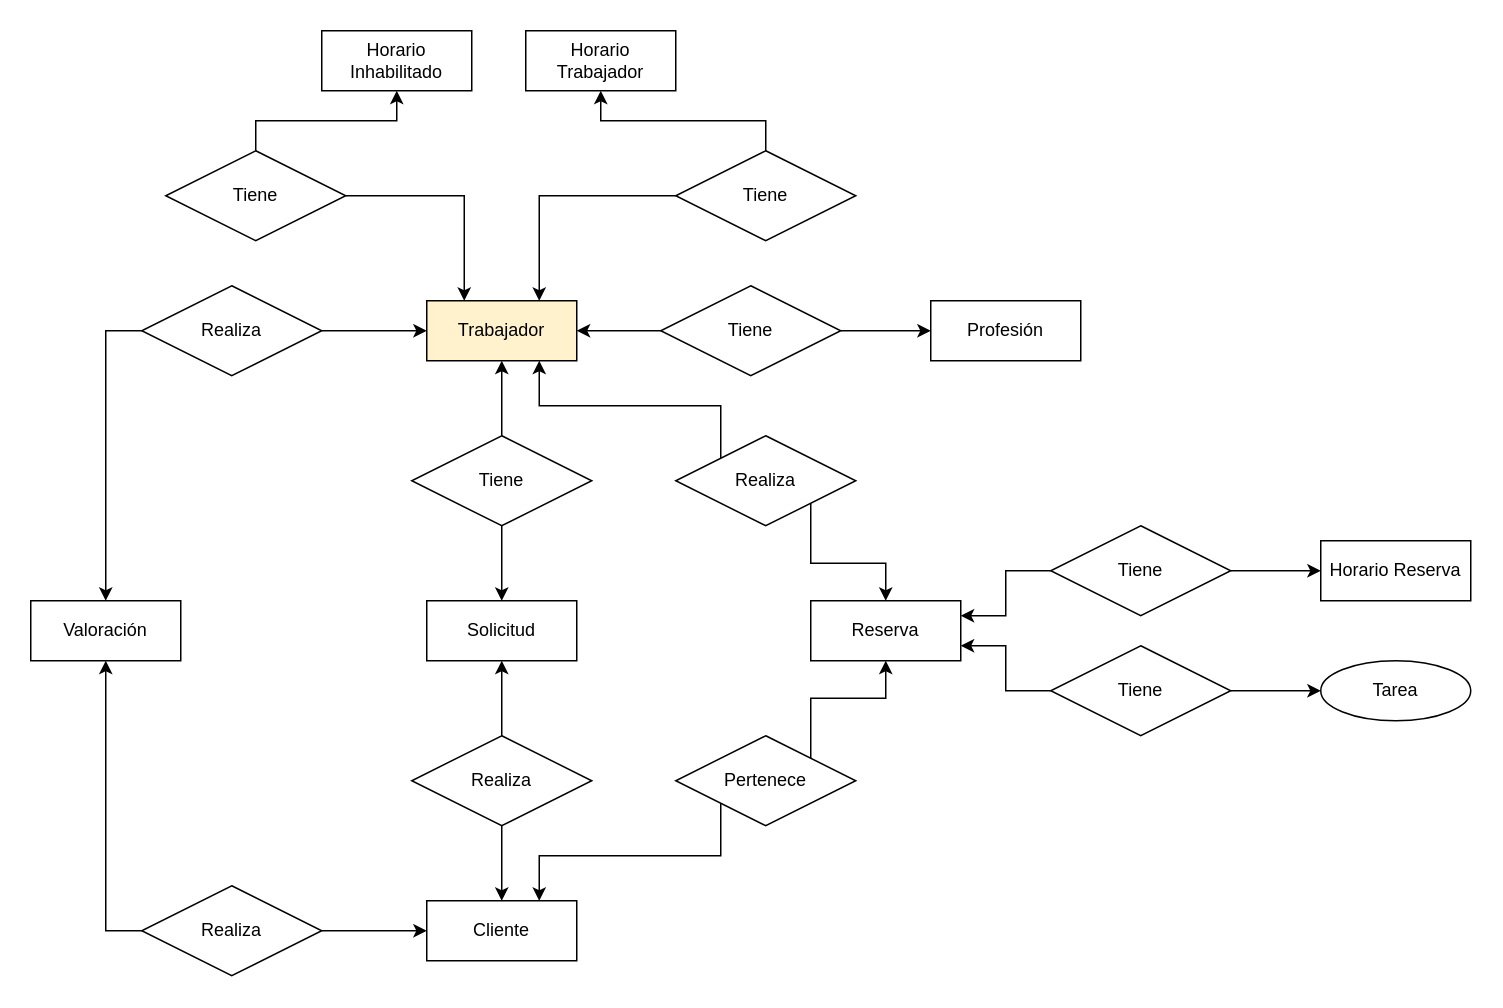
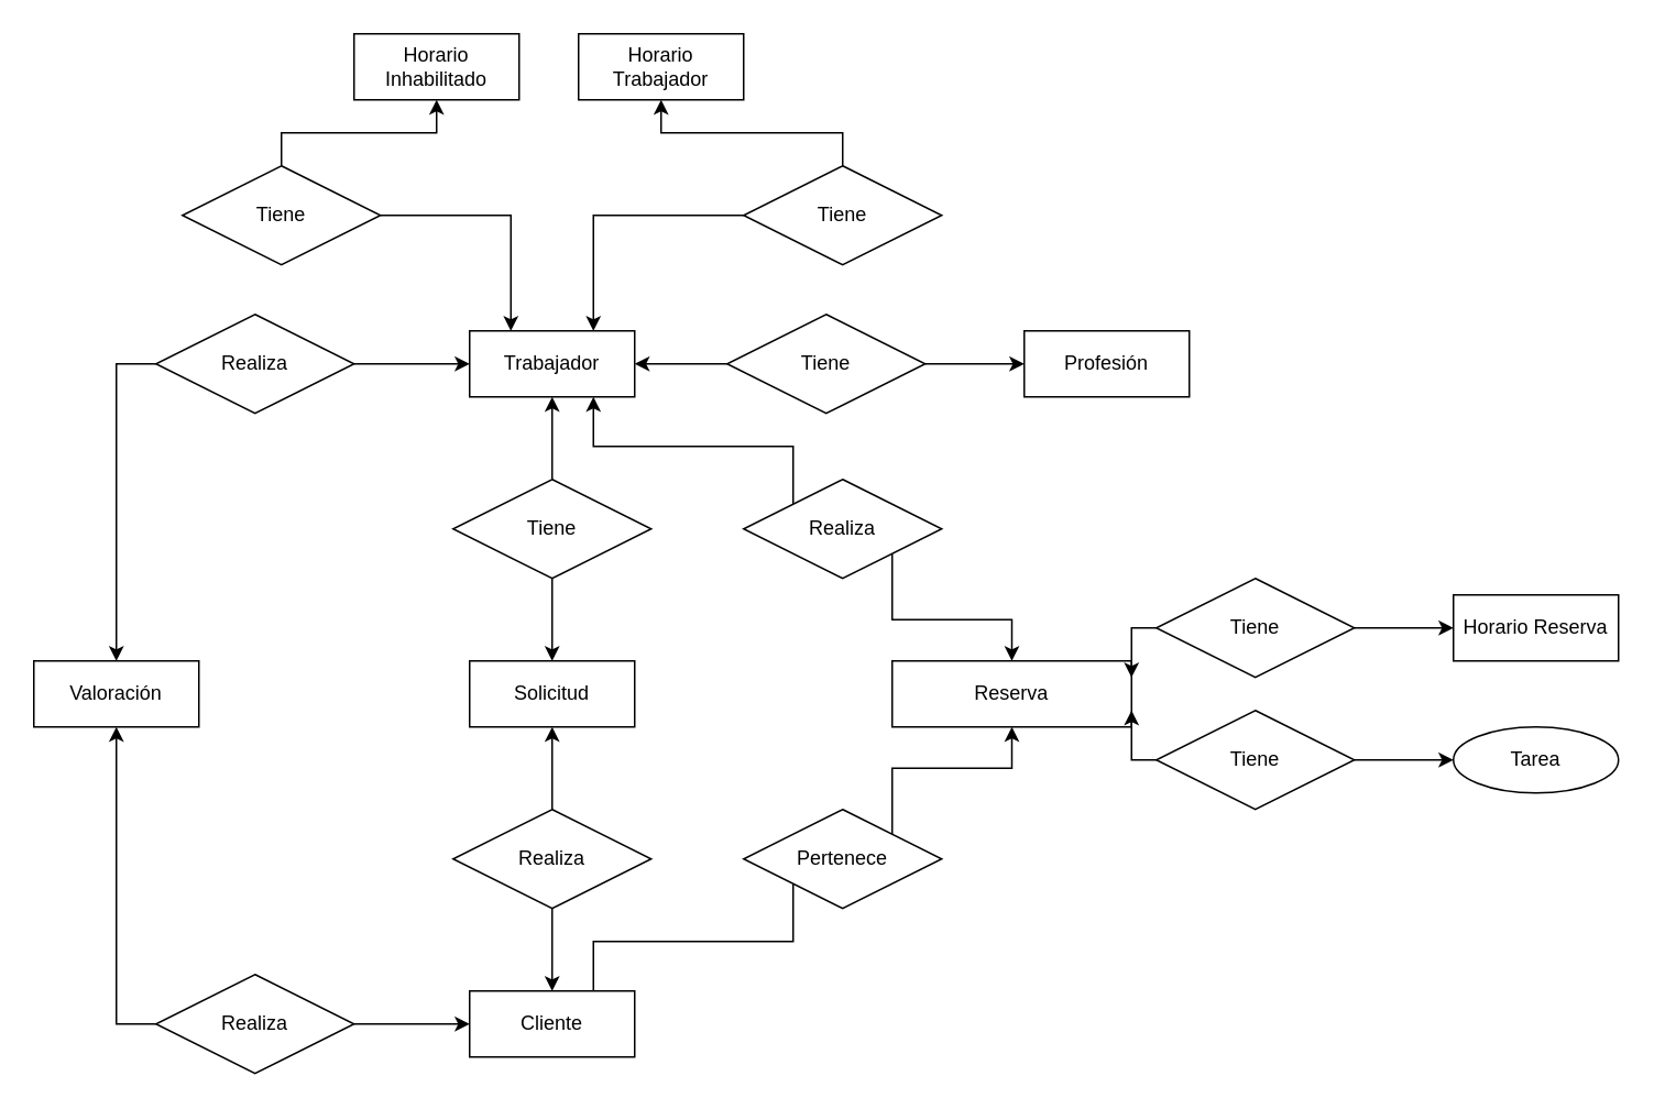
  <mxCell id="0" />
  <mxCell id="1" parent="0" />
  <mxCell id="2" value="Cliente" style="whiteSpace=wrap;html=1;align=center;" vertex="1" parent="1"><mxGeometry x="284" y="600" width="100" height="40" as="geometry" /></mxCell>
- <mxCell id="3" value="Trabajador" style="whiteSpace=wrap;html=1;align=center;fillColor=#fff2cc;" vertex="1" parent="1"><mxGeometry x="284" y="200" width="100" height="40" as="geometry" /></mxCell>
+ <mxCell id="3" value="Trabajador" style="whiteSpace=wrap;html=1;align=center;" vertex="1" parent="1"><mxGeometry x="284" y="200" width="100" height="40" as="geometry" /></mxCell>
  <mxCell id="4" value="" style="edgeStyle=orthogonalEdgeStyle;rounded=0;orthogonalLoop=1;jettySize=auto;html=1;" edge="1" parent="1" source="6" target="3"><mxGeometry relative="1" as="geometry" /></mxCell>
  <mxCell id="5" value="" style="edgeStyle=orthogonalEdgeStyle;rounded=0;orthogonalLoop=1;jettySize=auto;html=1;" edge="1" parent="1" source="6" target="7"><mxGeometry relative="1" as="geometry" /></mxCell>
  <mxCell id="6" value="Tiene" style="shape=rhombus;perimeter=rhombusPerimeter;whiteSpace=wrap;html=1;align=center;" vertex="1" parent="1"><mxGeometry x="274" y="290" width="120" height="60" as="geometry" /></mxCell>
  <mxCell id="7" value="Solicitud" style="whiteSpace=wrap;html=1;align=center;" vertex="1" parent="1"><mxGeometry x="284" y="400" width="100" height="40" as="geometry" /></mxCell>
  <mxCell id="8" value="" style="edgeStyle=orthogonalEdgeStyle;rounded=0;orthogonalLoop=1;jettySize=auto;html=1;" edge="1" parent="1" source="10" target="7"><mxGeometry relative="1" as="geometry" /></mxCell>
  <mxCell id="9" value="" style="edgeStyle=orthogonalEdgeStyle;rounded=0;orthogonalLoop=1;jettySize=auto;html=1;" edge="1" parent="1" source="10" target="2"><mxGeometry relative="1" as="geometry" /></mxCell>
  <mxCell id="10" value="Realiza" style="shape=rhombus;perimeter=rhombusPerimeter;whiteSpace=wrap;html=1;align=center;" vertex="1" parent="1"><mxGeometry x="274" y="490" width="120" height="60" as="geometry" /></mxCell>
- <mxCell id="11" value="Reserva" style="whiteSpace=wrap;html=1;align=center;" vertex="1" parent="1"><mxGeometry x="540" y="400" width="100" height="40" as="geometry" /></mxCell>
+ <mxCell id="11" value="Reserva" style="whiteSpace=wrap;html=1;align=center;" vertex="1" parent="1"><mxGeometry x="540" y="400" width="145" height="40" as="geometry" /></mxCell>
  <mxCell id="12" style="edgeStyle=orthogonalEdgeStyle;rounded=0;orthogonalLoop=1;jettySize=auto;html=1;exitX=1;exitY=1;exitDx=0;exitDy=0;entryX=0.5;entryY=0;entryDx=0;entryDy=0;" edge="1" parent="1" source="14" target="11"><mxGeometry relative="1" as="geometry" /></mxCell>
  <mxCell id="13" style="edgeStyle=orthogonalEdgeStyle;rounded=0;orthogonalLoop=1;jettySize=auto;html=1;exitX=0;exitY=0;exitDx=0;exitDy=0;entryX=0.75;entryY=1;entryDx=0;entryDy=0;" edge="1" parent="1" source="14" target="3"><mxGeometry relative="1" as="geometry"><Array as="points"><mxPoint x="480" y="270" /><mxPoint x="359" y="270" /></Array></mxGeometry></mxCell>
  <mxCell id="14" value="Realiza" style="shape=rhombus;perimeter=rhombusPerimeter;whiteSpace=wrap;html=1;align=center;" vertex="1" parent="1"><mxGeometry x="450" y="290" width="120" height="60" as="geometry" /></mxCell>
- <mxCell id="15" style="edgeStyle=orthogonalEdgeStyle;rounded=0;orthogonalLoop=1;jettySize=auto;html=1;exitX=0;exitY=1;exitDx=0;exitDy=0;entryX=0.75;entryY=0;entryDx=0;entryDy=0;" edge="1" parent="1" source="17" target="2"><mxGeometry relative="1" as="geometry"><Array as="points"><mxPoint x="480" y="570" /><mxPoint x="359" y="570" /></Array></mxGeometry></mxCell>
+ <mxCell id="15" style="edgeStyle=orthogonalEdgeStyle;rounded=0;orthogonalLoop=1;jettySize=auto;html=1;exitX=0;exitY=1;exitDx=0;exitDy=0;entryX=0.75;entryY=0;entryDx=0;entryDy=0;endArrow=none;" edge="1" parent="1" source="17" target="2"><mxGeometry relative="1" as="geometry"><Array as="points"><mxPoint x="480" y="570" /><mxPoint x="359" y="570" /></Array></mxGeometry></mxCell>
  <mxCell id="16" style="edgeStyle=orthogonalEdgeStyle;rounded=0;orthogonalLoop=1;jettySize=auto;html=1;exitX=1;exitY=0;exitDx=0;exitDy=0;entryX=0.5;entryY=1;entryDx=0;entryDy=0;" edge="1" parent="1" source="17" target="11"><mxGeometry relative="1" as="geometry" /></mxCell>
  <mxCell id="17" value="Pertenece" style="shape=rhombus;perimeter=rhombusPerimeter;whiteSpace=wrap;html=1;align=center;" vertex="1" parent="1"><mxGeometry x="450" y="490" width="120" height="60" as="geometry" /></mxCell>
  <mxCell id="18" style="edgeStyle=orthogonalEdgeStyle;rounded=0;orthogonalLoop=1;jettySize=auto;html=1;exitX=1;exitY=0.5;exitDx=0;exitDy=0;entryX=0;entryY=0.5;entryDx=0;entryDy=0;" edge="1" parent="1" source="20" target="21"><mxGeometry relative="1" as="geometry" /></mxCell>
  <mxCell id="19" style="edgeStyle=orthogonalEdgeStyle;rounded=0;orthogonalLoop=1;jettySize=auto;html=1;exitX=0;exitY=0.5;exitDx=0;exitDy=0;entryX=1;entryY=0.25;entryDx=0;entryDy=0;" edge="1" parent="1" source="20" target="11"><mxGeometry relative="1" as="geometry" /></mxCell>
  <mxCell id="20" value="Tiene" style="shape=rhombus;perimeter=rhombusPerimeter;whiteSpace=wrap;html=1;align=center;" vertex="1" parent="1"><mxGeometry x="700" y="350" width="120" height="60" as="geometry" /></mxCell>
  <mxCell id="21" value="Horario Reserva" style="whiteSpace=wrap;html=1;align=center;" vertex="1" parent="1"><mxGeometry x="880" y="360" width="100" height="40" as="geometry" /></mxCell>
  <mxCell id="22" value="" style="edgeStyle=orthogonalEdgeStyle;rounded=0;orthogonalLoop=1;jettySize=auto;html=1;" edge="1" parent="1" source="24" target="25"><mxGeometry relative="1" as="geometry" /></mxCell>
  <mxCell id="23" style="edgeStyle=orthogonalEdgeStyle;rounded=0;orthogonalLoop=1;jettySize=auto;html=1;exitX=0;exitY=0.5;exitDx=0;exitDy=0;entryX=1;entryY=0.75;entryDx=0;entryDy=0;" edge="1" parent="1" source="24" target="11"><mxGeometry relative="1" as="geometry" /></mxCell>
  <mxCell id="24" value="Tiene" style="shape=rhombus;perimeter=rhombusPerimeter;whiteSpace=wrap;html=1;align=center;" vertex="1" parent="1"><mxGeometry x="700" y="430" width="120" height="60" as="geometry" /></mxCell>
  <mxCell id="25" value="Tarea" style="ellipse;whiteSpace=wrap;html=1;align=center;" vertex="1" parent="1"><mxGeometry x="880" y="440" width="100" height="40" as="geometry" /></mxCell>
  <mxCell id="26" value="Profesión" style="whiteSpace=wrap;html=1;align=center;" vertex="1" parent="1"><mxGeometry x="620" y="200" width="100" height="40" as="geometry" /></mxCell>
  <mxCell id="27" value="" style="edgeStyle=orthogonalEdgeStyle;rounded=0;orthogonalLoop=1;jettySize=auto;html=1;" edge="1" parent="1" source="29" target="3"><mxGeometry relative="1" as="geometry" /></mxCell>
  <mxCell id="28" value="" style="edgeStyle=orthogonalEdgeStyle;rounded=0;orthogonalLoop=1;jettySize=auto;html=1;" edge="1" parent="1" source="29" target="26"><mxGeometry relative="1" as="geometry" /></mxCell>
  <mxCell id="29" value="Tiene" style="shape=rhombus;perimeter=rhombusPerimeter;whiteSpace=wrap;html=1;align=center;" vertex="1" parent="1"><mxGeometry x="440" y="190" width="120" height="60" as="geometry" /></mxCell>
  <mxCell id="30" value="" style="edgeStyle=orthogonalEdgeStyle;rounded=0;orthogonalLoop=1;jettySize=auto;html=1;entryX=0.75;entryY=0;entryDx=0;entryDy=0;" edge="1" parent="1" source="32" target="3"><mxGeometry relative="1" as="geometry" /></mxCell>
  <mxCell id="31" value="" style="edgeStyle=orthogonalEdgeStyle;rounded=0;orthogonalLoop=1;jettySize=auto;html=1;" edge="1" parent="1" source="32" target="33"><mxGeometry relative="1" as="geometry" /></mxCell>
  <mxCell id="32" value="Tiene" style="shape=rhombus;perimeter=rhombusPerimeter;whiteSpace=wrap;html=1;align=center;" vertex="1" parent="1"><mxGeometry x="450" y="100" width="120" height="60" as="geometry" /></mxCell>
  <mxCell id="33" value="Horario Trabajador" style="whiteSpace=wrap;html=1;align=center;" vertex="1" parent="1"><mxGeometry x="350" y="20" width="100" height="40" as="geometry" /></mxCell>
  <mxCell id="34" value="" style="edgeStyle=orthogonalEdgeStyle;rounded=0;orthogonalLoop=1;jettySize=auto;html=1;" edge="1" parent="1" source="36" target="37"><mxGeometry relative="1" as="geometry" /></mxCell>
  <mxCell id="35" style="edgeStyle=orthogonalEdgeStyle;rounded=0;orthogonalLoop=1;jettySize=auto;html=1;exitX=1;exitY=0.5;exitDx=0;exitDy=0;entryX=0.25;entryY=0;entryDx=0;entryDy=0;" edge="1" parent="1" source="36" target="3"><mxGeometry relative="1" as="geometry" /></mxCell>
  <mxCell id="36" value="Tiene" style="shape=rhombus;perimeter=rhombusPerimeter;whiteSpace=wrap;html=1;align=center;" vertex="1" parent="1"><mxGeometry x="110" y="100" width="120" height="60" as="geometry" /></mxCell>
  <mxCell id="37" value="Horario Inhabilitado" style="whiteSpace=wrap;html=1;align=center;" vertex="1" parent="1"><mxGeometry x="214" y="20" width="100" height="40" as="geometry" /></mxCell>
  <mxCell id="38" value="Valoración" style="whiteSpace=wrap;html=1;align=center;" vertex="1" parent="1"><mxGeometry x="20" y="400" width="100" height="40" as="geometry" /></mxCell>
  <mxCell id="39" style="edgeStyle=orthogonalEdgeStyle;rounded=0;orthogonalLoop=1;jettySize=auto;html=1;exitX=1;exitY=0.5;exitDx=0;exitDy=0;entryX=0;entryY=0.5;entryDx=0;entryDy=0;" edge="1" parent="1" source="41" target="3"><mxGeometry relative="1" as="geometry" /></mxCell>
  <mxCell id="40" style="edgeStyle=orthogonalEdgeStyle;rounded=0;orthogonalLoop=1;jettySize=auto;html=1;exitX=0;exitY=0.5;exitDx=0;exitDy=0;entryX=0.5;entryY=0;entryDx=0;entryDy=0;" edge="1" parent="1" source="41" target="38"><mxGeometry relative="1" as="geometry" /></mxCell>
  <mxCell id="41" value="Realiza" style="shape=rhombus;perimeter=rhombusPerimeter;whiteSpace=wrap;html=1;align=center;" vertex="1" parent="1"><mxGeometry x="94" y="190" width="120" height="60" as="geometry" /></mxCell>
  <mxCell id="42" style="edgeStyle=orthogonalEdgeStyle;rounded=0;orthogonalLoop=1;jettySize=auto;html=1;exitX=0;exitY=0.5;exitDx=0;exitDy=0;entryX=0.5;entryY=1;entryDx=0;entryDy=0;" edge="1" parent="1" source="44" target="38"><mxGeometry relative="1" as="geometry" /></mxCell>
  <mxCell id="43" style="edgeStyle=orthogonalEdgeStyle;rounded=0;orthogonalLoop=1;jettySize=auto;html=1;exitX=1;exitY=0.5;exitDx=0;exitDy=0;entryX=0;entryY=0.5;entryDx=0;entryDy=0;" edge="1" parent="1" source="44" target="2"><mxGeometry relative="1" as="geometry" /></mxCell>
  <mxCell id="44" value="Realiza" style="shape=rhombus;perimeter=rhombusPerimeter;whiteSpace=wrap;html=1;align=center;" vertex="1" parent="1"><mxGeometry x="94" y="590" width="120" height="60" as="geometry" /></mxCell>
